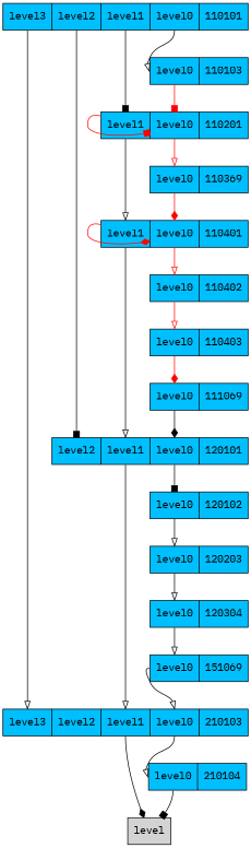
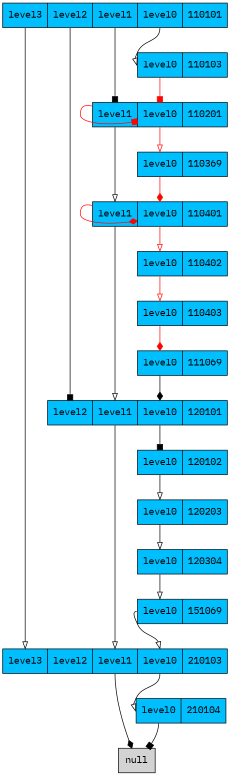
  strict digraph {
    rankdir=TB
    fontname="IBM Plex Mono"
    node [fillcolor=deepskyblue shape=record style=filled fontname="IBM Plex Mono"]
    edge [headport=l0 tailport=l0 arrowhead=onormal fontname="IBM Plex Mono"]
    n1 [label="<l3> level3 | <l2> level2 | <l1> level1 | <l0> level0 | 110101"]
    n2 [label="<l0> level0 | 110103"]
    n3 [label="<l1> level1 | <l0> level0 | 110201"]
    n4 [label="<l2> level2 | <l1> level1 | <l0> level0 | 120101"]
    n5 [label="<l3> level3 | <l2> level2 | <l1> level1 | <l0> level0 | 210103"]
    n6 [label="<l0> level0 | 110369"]
    n7 [label="<l1> level1 | <l0> level0 | 110401"]
    n8 [label="<l0> level0 | 110402"]
    n9 [label="<l0> level0 | 110403"]
    n10 [label="<l0> level0 | 111069"]
    n11 [label="<l0> level0 | 120102"]
    n12 [label="<l0> level0 | 120203"]
    n13 [label="<l0> level0 | 120304"]
    n14 [label="<l0> level0 | 151069"]
    n15 [label="<l0> level0 | 210104"]
-   null [label=level fillcolor=""]
+   null [fillcolor=""]
    n1 -> n2
    n1 -> n3 [headport=l1 tailport=l1 arrowhead=box]
    n1 -> n4 [headport=l2 tailport=l2 arrowhead=box]
    n1 -> n5 [headport=l3 tailport=l3]
    n2 -> n3 [color="0.002 0.999 0.999" arrowhead=box]
    n3 -> n3 [color="0.002 0.999 0.999" tailport=l1 arrowhead=box]
    n3 -> n6 [color="0.002 0.999 0.999"]
    n3 -> n7 [headport=l1 tailport=l1]
    n4 -> n5 [headport=l1 tailport=l1]
    n4 -> n11 [arrowhead=box]
    n5 -> n15
    n5 -> null [tailport=l1 arrowhead=diamond headport=""]
    n6 -> n7 [color="0.002 0.999 0.999" arrowhead=diamond]
    n7 -> n4 [headport=l1 tailport=l1]
    n7 -> n7 [color="0.002 0.999 0.999" tailport=l1 arrowhead=diamond]
    n7 -> n8 [color="0.002 0.999 0.999"]
    n8 -> n9 [color="0.002 0.999 0.999"]
    n9 -> n10 [color="0.002 0.999 0.999" arrowhead=diamond]
    n10 -> n4 [arrowhead=diamond]
    n11 -> n12
    n12 -> n13
    n13 -> n14
    n14 -> n5
    n15 -> null [arrowhead=box headport=""]
  }
